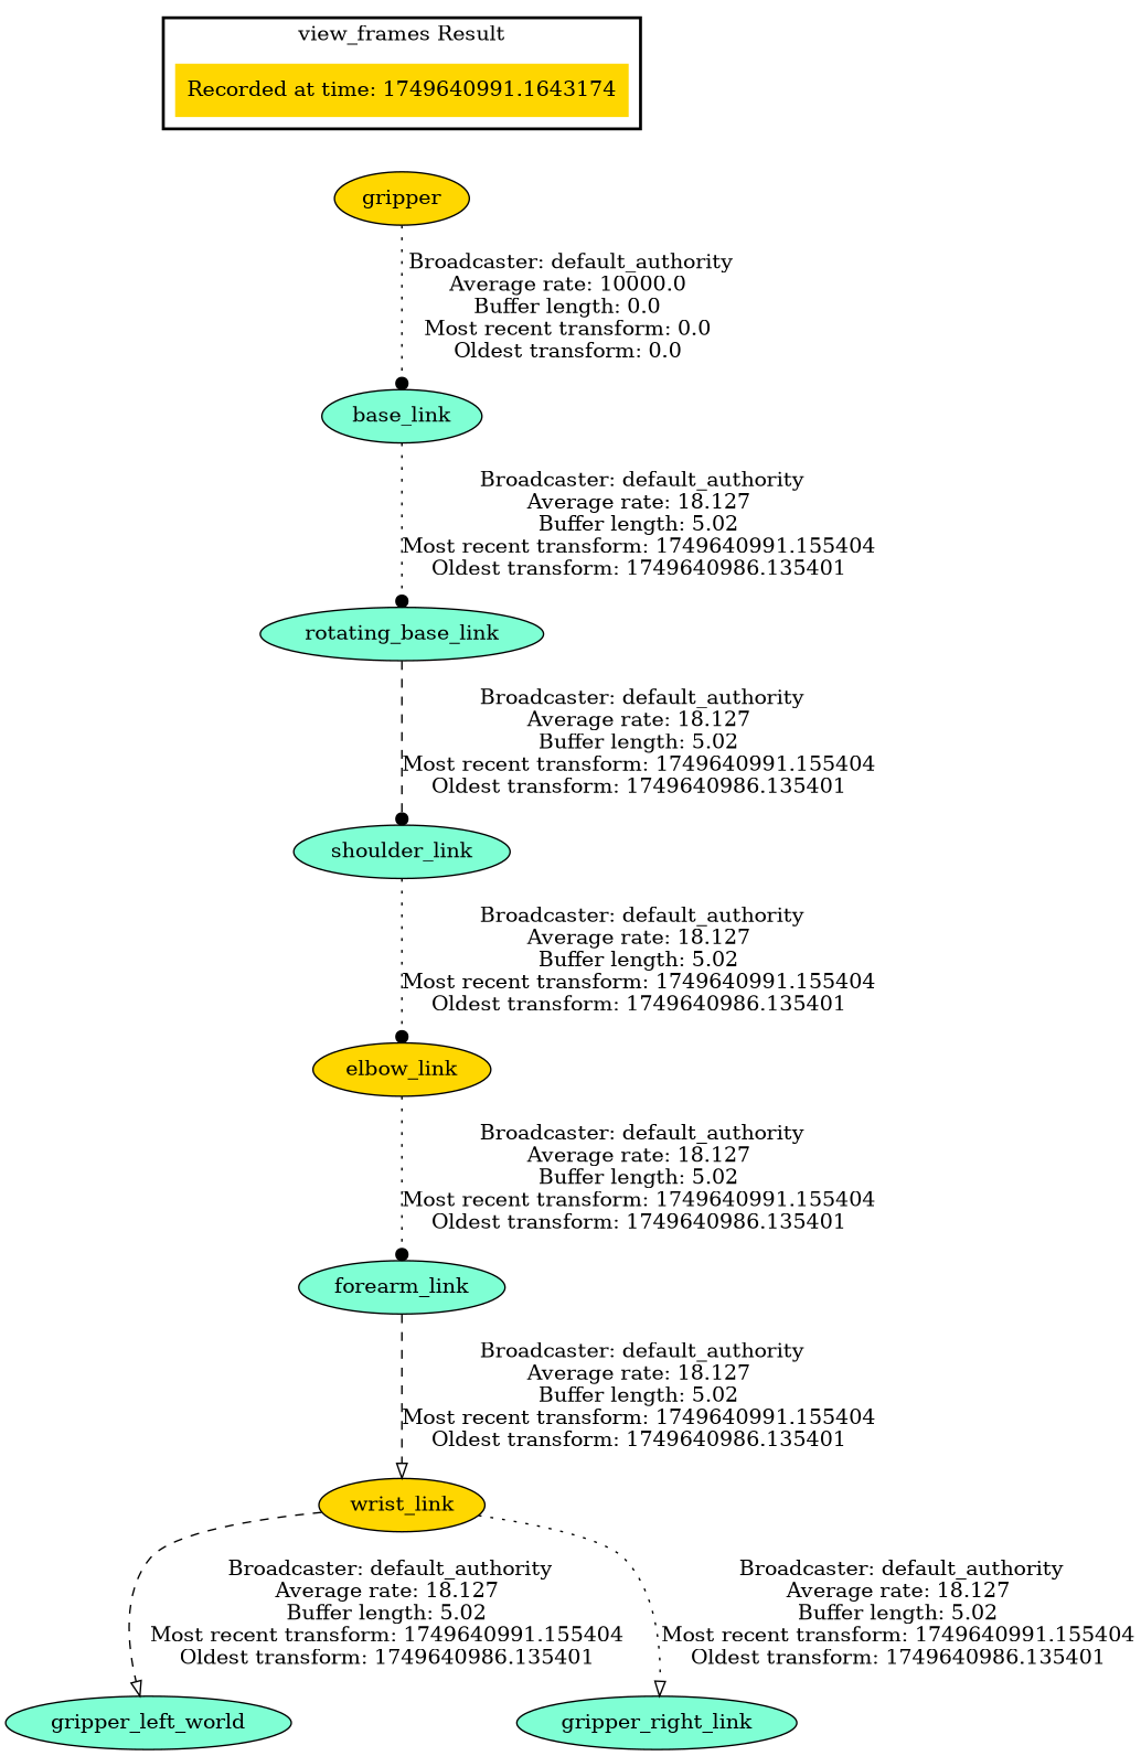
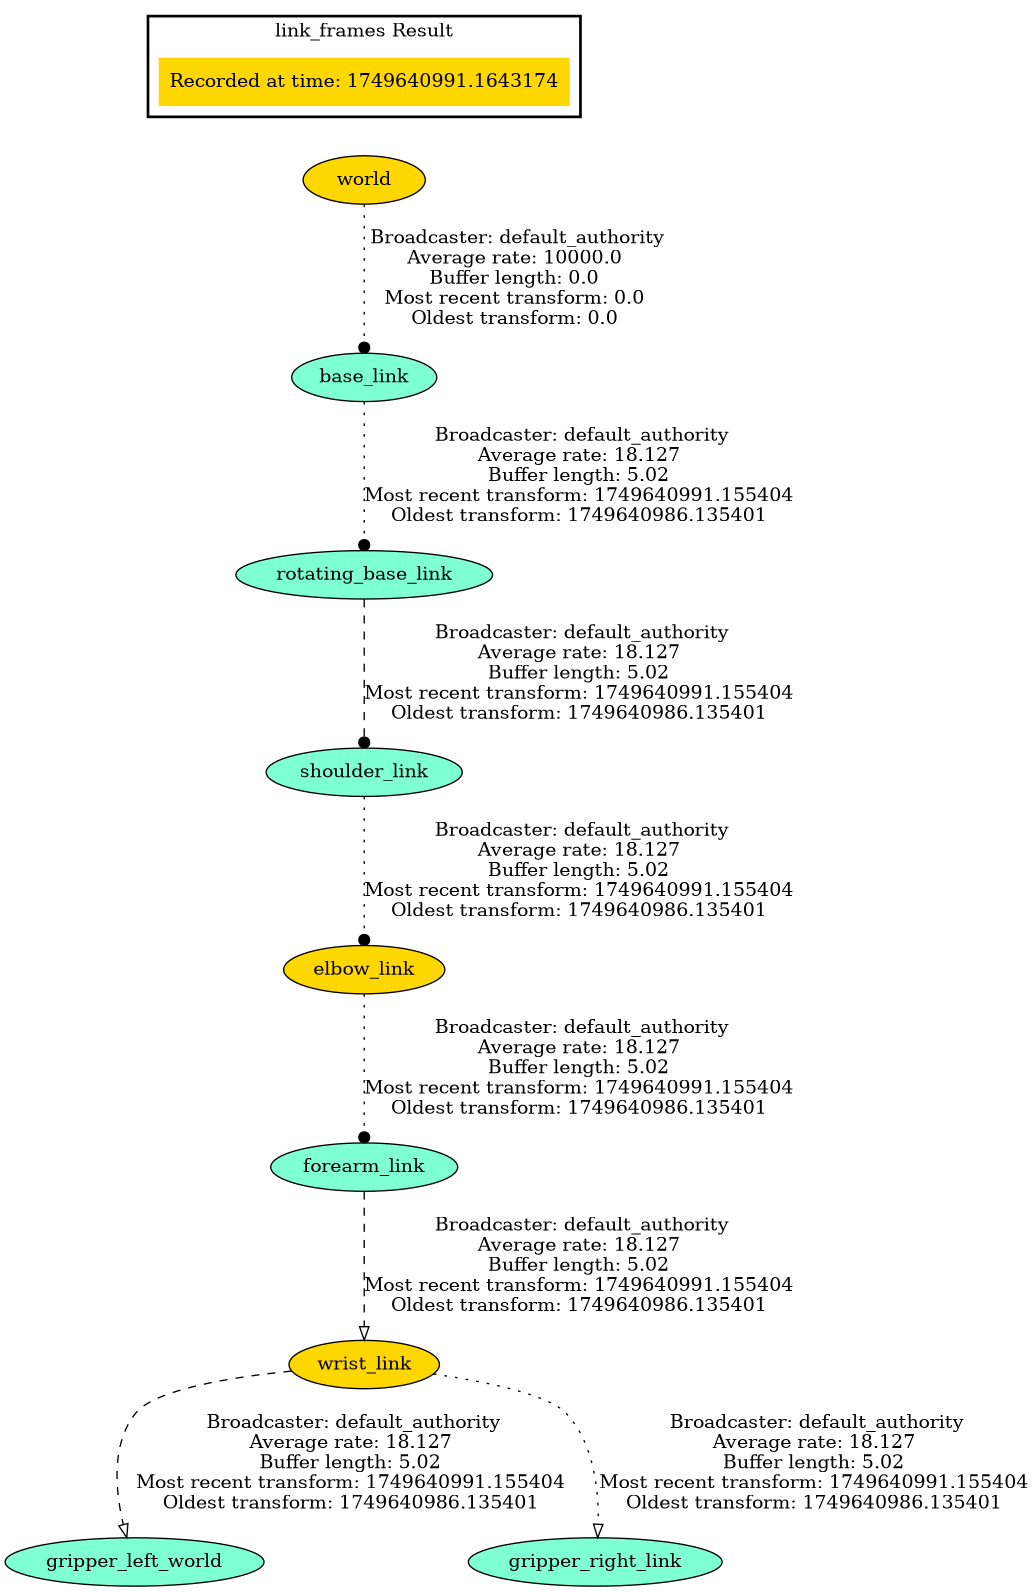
  digraph {
    node [fillcolor=aquamarine style=filled]
    edge [style=dotted arrowhead=dot]
    "Recorded at time: 1749640991.1643174" [fillcolor=gold shape=plaintext]
-   world [fillcolor=gold label=gripper]
+   world [fillcolor=gold]
    base_link
    rotating_base_link
    shoulder_link
    elbow_link [fillcolor=gold]
    forearm_link
    wrist_link [fillcolor=gold]
    n9 [label=gripper_left_world]
    gripper_right_link
    subgraph cluster_1 {
      color=black
-     label="view_frames Result"
+     label="link_frames Result"
      style=bold
      "Recorded at time: 1749640991.1643174"
    }
    "Recorded at time: 1749640991.1643174" -> world [style=invis arrowhead=""]
    world -> base_link [label=" Broadcaster: default_authority\nAverage rate: 10000.0\nBuffer length: 0.0\nMost recent transform: 0.0\nOldest transform: 0.0\n"]
    base_link -> rotating_base_link [label=" Broadcaster: default_authority\nAverage rate: 18.127\nBuffer length: 5.02\nMost recent transform: 1749640991.155404\nOldest transform: 1749640986.135401\n"]
    rotating_base_link -> shoulder_link [label=" Broadcaster: default_authority\nAverage rate: 18.127\nBuffer length: 5.02\nMost recent transform: 1749640991.155404\nOldest transform: 1749640986.135401\n" style=dashed]
    shoulder_link -> elbow_link [label=" Broadcaster: default_authority\nAverage rate: 18.127\nBuffer length: 5.02\nMost recent transform: 1749640991.155404\nOldest transform: 1749640986.135401\n"]
    elbow_link -> forearm_link [label=" Broadcaster: default_authority\nAverage rate: 18.127\nBuffer length: 5.02\nMost recent transform: 1749640991.155404\nOldest transform: 1749640986.135401\n"]
    forearm_link -> wrist_link [arrowhead=onormal label=" Broadcaster: default_authority\nAverage rate: 18.127\nBuffer length: 5.02\nMost recent transform: 1749640991.155404\nOldest transform: 1749640986.135401\n" style=dashed]
    wrist_link -> n9 [arrowhead=onormal label=" Broadcaster: default_authority\nAverage rate: 18.127\nBuffer length: 5.02\nMost recent transform: 1749640991.155404\nOldest transform: 1749640986.135401\n" style=dashed]
    wrist_link -> gripper_right_link [arrowhead=onormal label=" Broadcaster: default_authority\nAverage rate: 18.127\nBuffer length: 5.02\nMost recent transform: 1749640991.155404\nOldest transform: 1749640986.135401\n"]
  }
